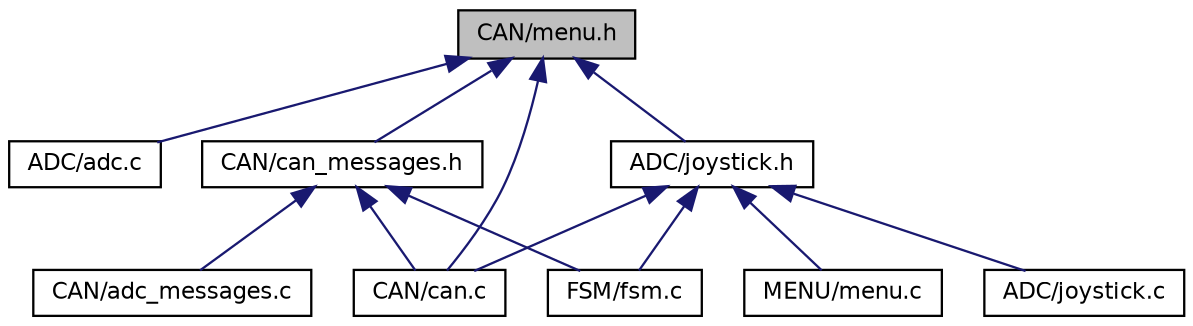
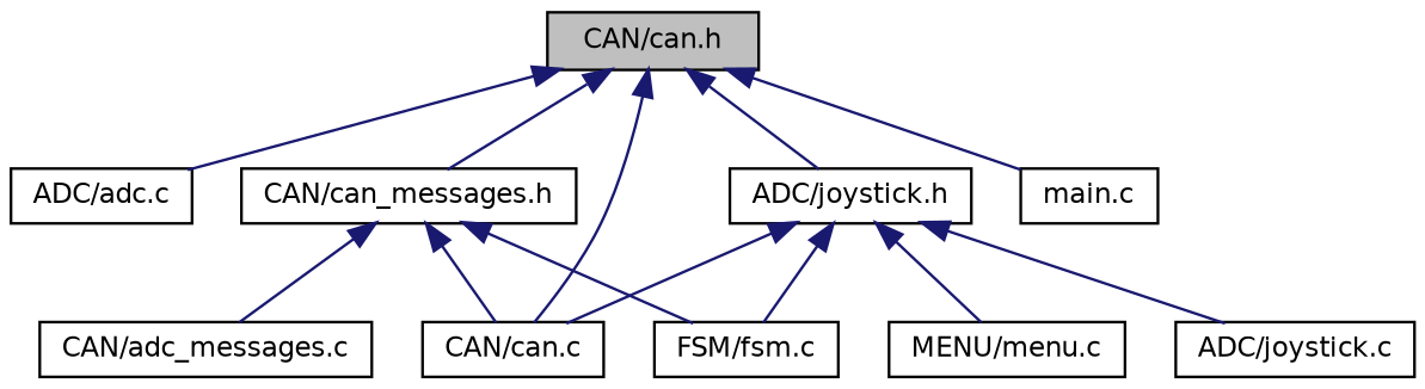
  digraph {
    node [color=black fillcolor=white fontname=Helvetica fontsize=10 shape=record style=filled]
    edge [color=midnightblue dir=back fontname=Helvetica fontsize=10 labelfontname=Helvetica labelfontsize=10 style=solid]
-   n1 [fillcolor=grey75 fontcolor=black height=0.2 label="CAN/menu.h" width=0.4]
+   n1 [fillcolor=grey75 fontcolor=black height=0.2 label="CAN/can.h" width=0.4]
    n2 [height=0.2 label="ADC/adc.c" width=0.4]
    n3 [height=0.2 label="ADC/joystick.h" width=0.4]
+   n4 [height=0.2 label="main.c" width=0.4]
    n5 [height=0.2 label="CAN/can_messages.h" width=0.4]
    n6 [height=0.2 label="CAN/can.c" width=0.4]
    n7 [height=0.2 label="ADC/joystick.c" width=0.4]
    n8 [height=0.2 label="FSM/fsm.c" width=0.4]
    n9 [height=0.2 label="MENU/menu.c" width=0.4]
    n10 [height=0.2 label="CAN/adc_messages.c" width=0.4]
    n1 -> n2
    n1 -> n3
+   n1 -> n4
    n1 -> n5
    n1 -> n6
    n3 -> n6
    n3 -> n7
    n3 -> n8
    n3 -> n9
    n5 -> n6
    n5 -> n8
    n5 -> n10
  }
